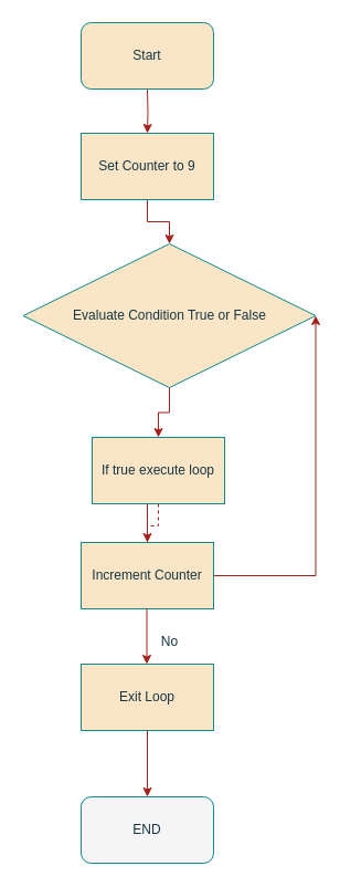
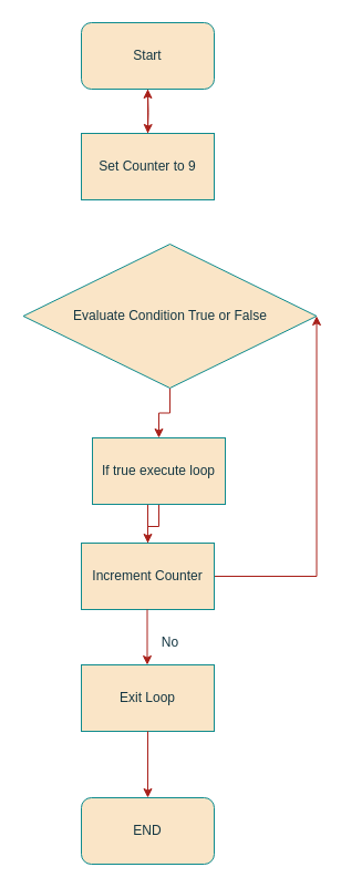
  <mxCell id="0" />
  <mxCell id="1" parent="0" />
- <mxCell id="2" value="" style="edgeStyle=orthogonalEdgeStyle;rounded=0;orthogonalLoop=1;jettySize=auto;html=1;labelBackgroundColor=none;strokeColor=#A8201A;fontColor=default;" parent="1" source="3" target="6" edge="1"><mxGeometry relative="1" as="geometry" /></mxCell>
+ <mxCell id="2" value="" style="edgeStyle=orthogonalEdgeStyle;rounded=0;orthogonalLoop=1;jettySize=auto;html=1;labelBackgroundColor=none;strokeColor=#A8201A;fontColor=default;" parent="1" source="3" target="11" edge="1"><mxGeometry relative="1" as="geometry" /></mxCell>
  <mxCell id="3" value="Set Counter to 9" style="rounded=0;whiteSpace=wrap;html=1;labelBackgroundColor=none;fillColor=#FAE5C7;strokeColor=#0F8B8D;fontColor=#143642;" parent="1" vertex="1"><mxGeometry x="73" y="120" width="120" height="60" as="geometry" /></mxCell>
  <mxCell id="4" value="" style="edgeStyle=orthogonalEdgeStyle;rounded=0;orthogonalLoop=1;jettySize=auto;html=1;labelBackgroundColor=none;strokeColor=#A8201A;fontColor=default;" parent="1" target="3" edge="1"><mxGeometry relative="1" as="geometry"><mxPoint x="133" y="80" as="sourcePoint" /></mxGeometry></mxCell>
  <mxCell id="5" value="" style="edgeStyle=orthogonalEdgeStyle;rounded=0;orthogonalLoop=1;jettySize=auto;html=1;labelBackgroundColor=none;strokeColor=#A8201A;fontColor=default;" parent="1" source="6" target="9" edge="1"><mxGeometry relative="1" as="geometry" /></mxCell>
  <mxCell id="6" value="Evaluate Condition True or False" style="rhombus;whiteSpace=wrap;html=1;labelBackgroundColor=none;fillColor=#FAE5C7;strokeColor=#0F8B8D;fontColor=#143642;" parent="1" vertex="1"><mxGeometry x="20.5" y="220" width="265" height="130" as="geometry" /></mxCell>
  <mxCell id="7" value="" style="edgeStyle=orthogonalEdgeStyle;rounded=0;orthogonalLoop=1;jettySize=auto;html=1;entryX=1;entryY=0.5;entryDx=0;entryDy=0;labelBackgroundColor=none;strokeColor=#A8201A;fontColor=default;" parent="1" source="9" target="6" edge="1"><mxGeometry relative="1" as="geometry"><mxPoint x="303" y="440" as="targetPoint" /><Array as="points"><mxPoint x="133" y="520" /><mxPoint x="286" y="520" /><mxPoint x="286" y="285" /></Array></mxGeometry></mxCell>
- <mxCell id="8" value="" style="edgeStyle=orthogonalEdgeStyle;rounded=0;orthogonalLoop=1;jettySize=auto;html=1;labelBackgroundColor=none;strokeColor=#A8201A;fontColor=default;dashed=1;" parent="1" source="9" target="10" edge="1"><mxGeometry relative="1" as="geometry" /></mxCell>
+ <mxCell id="8" value="" style="edgeStyle=orthogonalEdgeStyle;rounded=0;orthogonalLoop=1;jettySize=auto;html=1;labelBackgroundColor=none;strokeColor=#A8201A;fontColor=default;" parent="1" source="9" target="10" edge="1"><mxGeometry relative="1" as="geometry" /></mxCell>
  <mxCell id="9" value="If true execute loop" style="rounded=0;whiteSpace=wrap;html=1;labelBackgroundColor=none;fillColor=#FAE5C7;strokeColor=#0F8B8D;fontColor=#143642;" parent="1" vertex="1"><mxGeometry x="83" y="395" width="120" height="60" as="geometry" /></mxCell>
  <mxCell id="10" value="Increment Counter" style="rounded=0;whiteSpace=wrap;html=1;labelBackgroundColor=none;fillColor=#FAE5C7;strokeColor=#0F8B8D;fontColor=#143642;" parent="1" vertex="1"><mxGeometry x="73" y="490" width="120" height="60" as="geometry" /></mxCell>
  <mxCell id="11" value="Start" style="rounded=1;whiteSpace=wrap;html=1;labelBackgroundColor=none;fillColor=#FAE5C7;strokeColor=#0F8B8D;fontColor=#143642;" parent="1" vertex="1"><mxGeometry x="73" y="20" width="120" height="60" as="geometry" /></mxCell>
  <mxCell id="12" value="" style="endArrow=classic;html=1;rounded=0;labelBackgroundColor=none;strokeColor=#A8201A;fontColor=default;" parent="1" edge="1"><mxGeometry width="50" height="50" relative="1" as="geometry"><mxPoint x="132.5" y="550" as="sourcePoint" /><mxPoint x="132.5" y="600" as="targetPoint" /></mxGeometry></mxCell>
  <mxCell id="13" value="No" style="text;html=1;align=center;verticalAlign=middle;resizable=0;points=[];autosize=1;strokeColor=none;fillColor=none;labelBackgroundColor=none;fontColor=#143642;" parent="1" vertex="1"><mxGeometry x="133" y="565" width="40" height="30" as="geometry" /></mxCell>
  <mxCell id="14" value="Exit Loop" style="rounded=0;whiteSpace=wrap;html=1;labelBackgroundColor=none;fillColor=#FAE5C7;strokeColor=#0F8B8D;fontColor=#143642;" parent="1" vertex="1"><mxGeometry x="73" y="600" width="120" height="60" as="geometry" /></mxCell>
  <mxCell id="15" value="" style="endArrow=classic;html=1;rounded=0;strokeColor=#A8201A;fontColor=#143642;fillColor=#FAE5C7;exitX=0.5;exitY=1;exitDx=0;exitDy=0;" edge="1" parent="1" source="14"><mxGeometry width="50" height="50" relative="1" as="geometry"><mxPoint x="133" y="670" as="sourcePoint" /><mxPoint x="133" y="720" as="targetPoint" /></mxGeometry></mxCell>
- <mxCell id="16" value="END" style="rounded=1;whiteSpace=wrap;html=1;strokeColor=#0F8B8D;fontColor=#143642;fillColor=#f5f5f5;" vertex="1" parent="1"><mxGeometry x="73" y="720" width="120" height="60" as="geometry" /></mxCell>
+ <mxCell id="16" value="END" style="rounded=1;whiteSpace=wrap;html=1;strokeColor=#0F8B8D;fontColor=#143642;fillColor=#FAE5C7;" vertex="1" parent="1"><mxGeometry x="73" y="720" width="120" height="60" as="geometry" /></mxCell>
